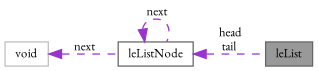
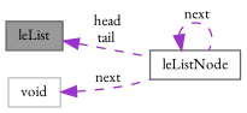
  digraph {
    fontname="EB Garamond"
    rankdir=LR
    node [color=gray40 fillcolor=white fontname="EB Garamond" fontsize=10 shape=box style=filled]
    edge [color=darkorchid3 dir=back fontname="EB Garamond" fontsize=10 labelfontname=Helvetica labelfontsize=10 style=dashed]
    n1 [fillcolor=grey60 fontcolor=black height=0.2 label=leList width=0.4]
    n2 [height=0.2 label=leListNode width=0.4]
    n3 [color=grey75 height=0.2 label=void width=0.4]
-   n2 -> n1 [label=" head\ntail"]
+   n1 -> n2 [label=" head\ntail"]
    n2 -> n2 [label=" next"]
    n3 -> n2 [label=" next"]
  }
